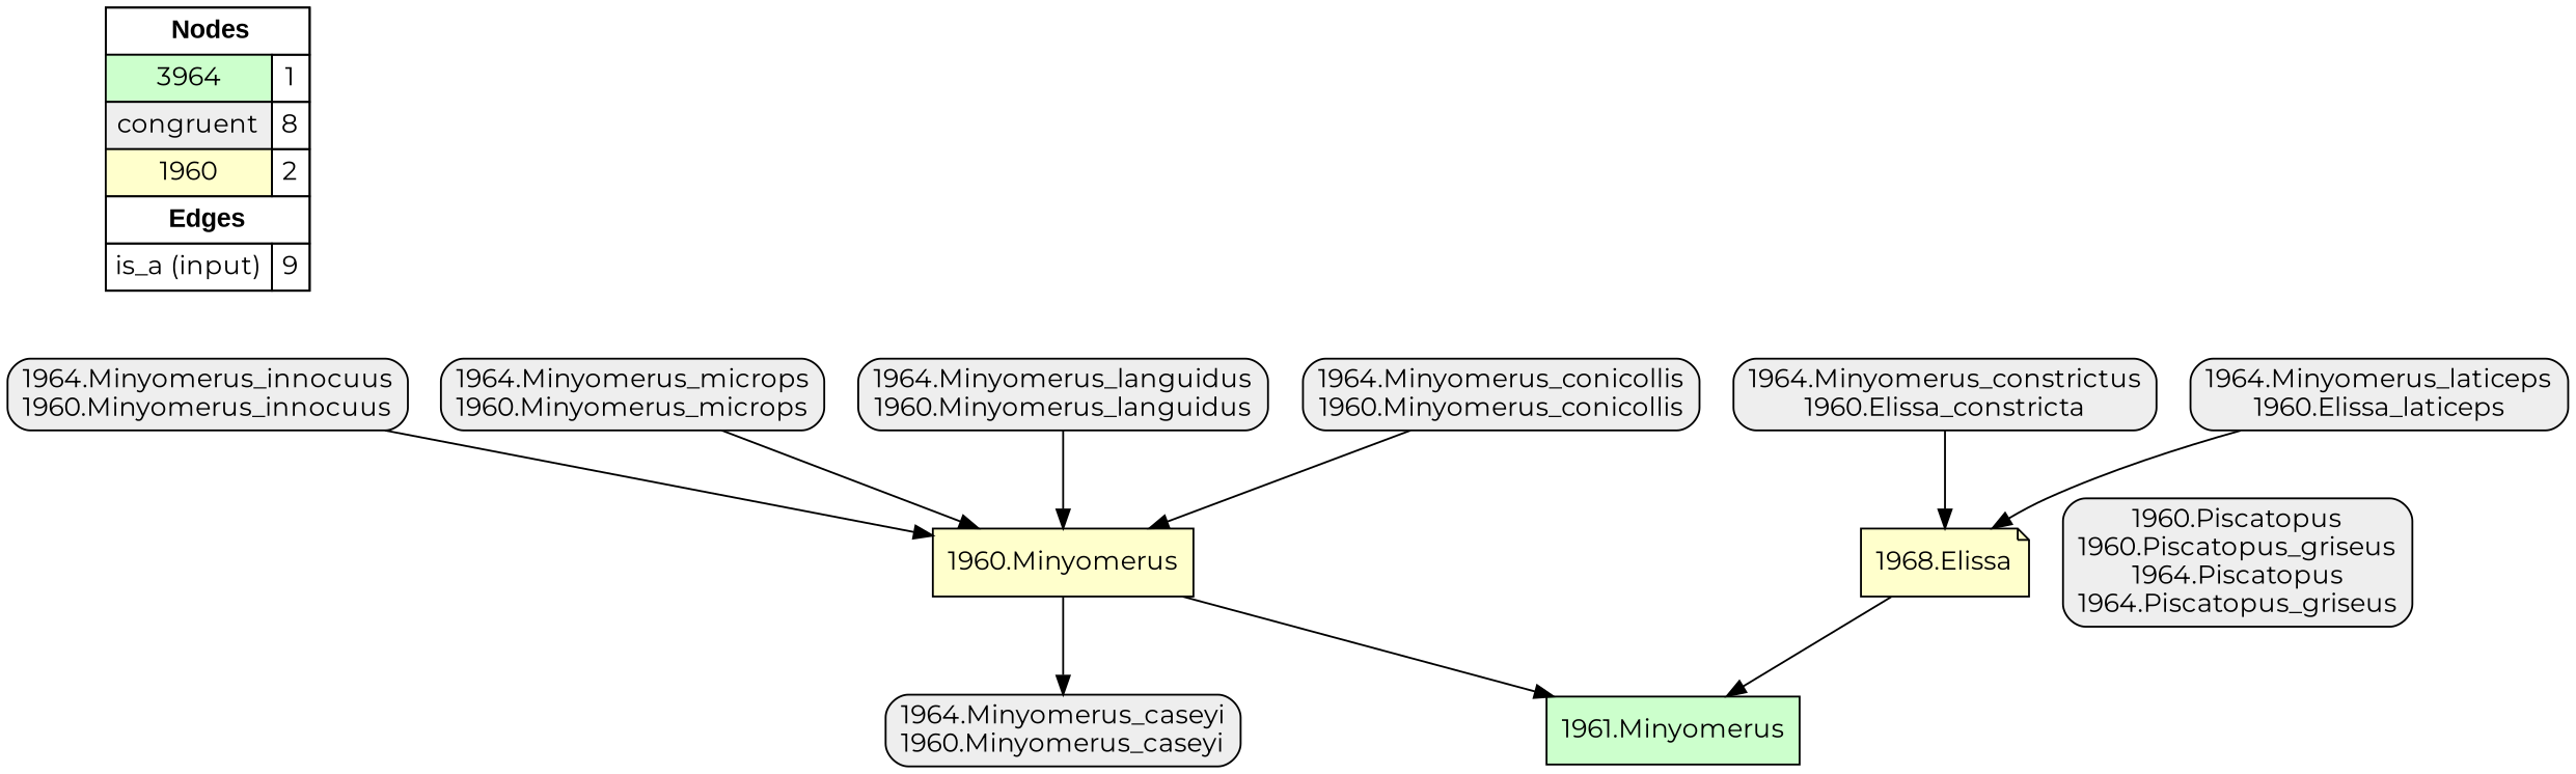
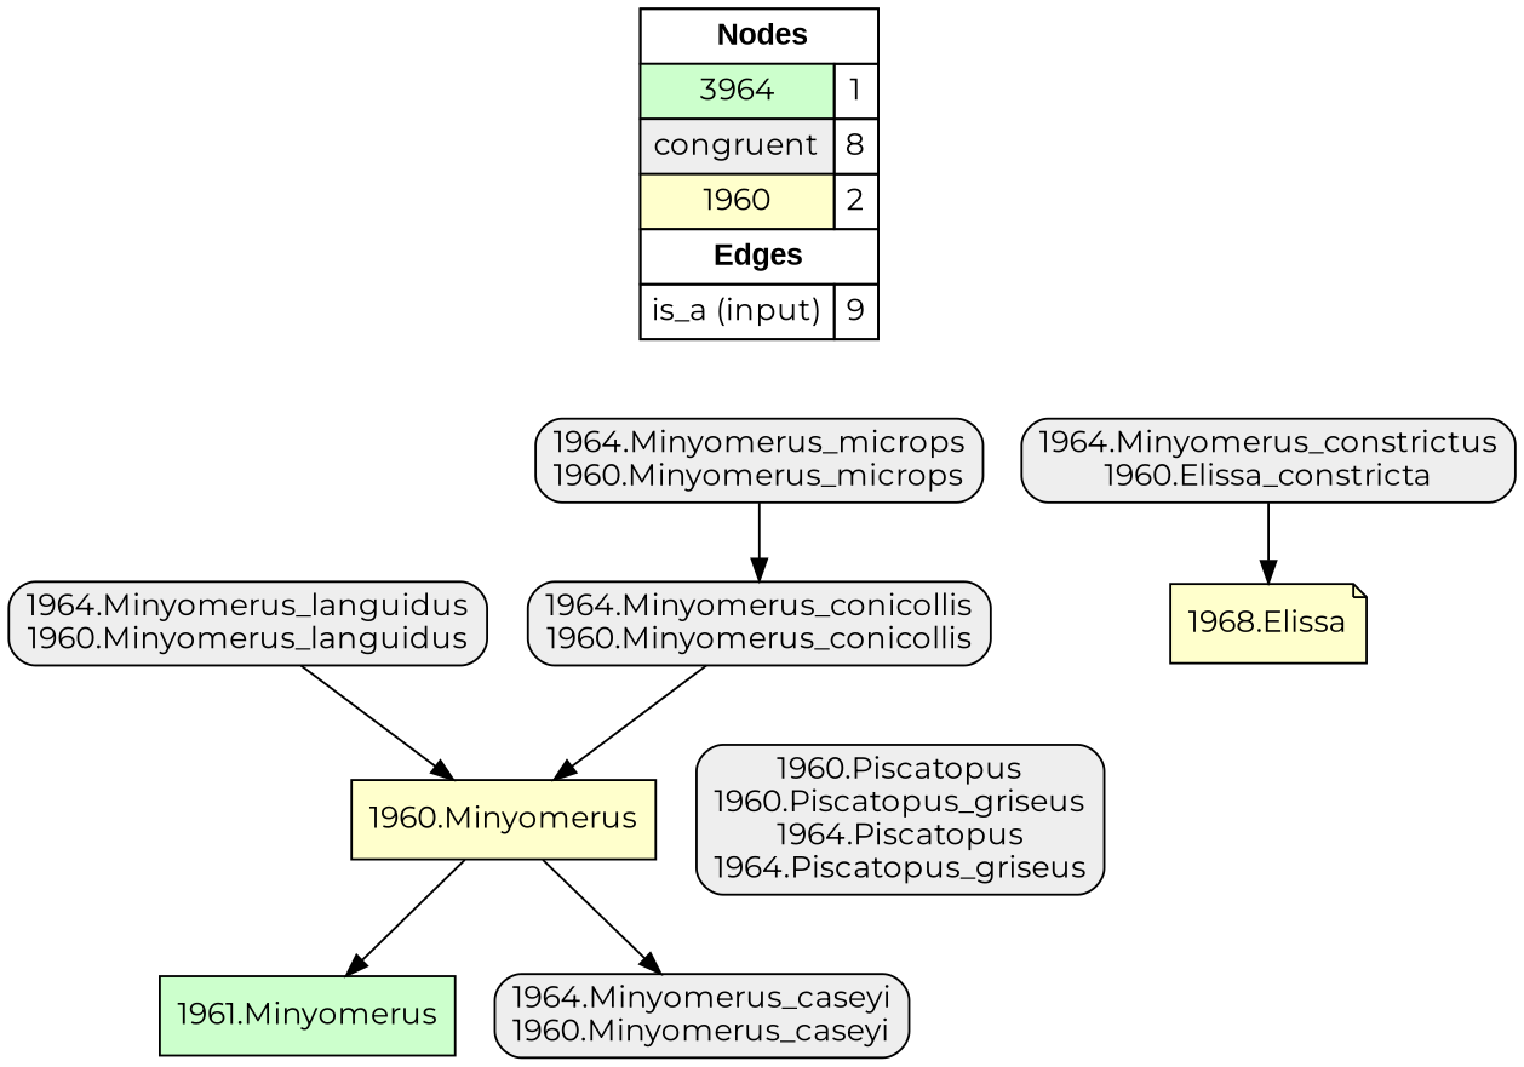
  digraph {
    fontname=Montserrat
    rankdir=TB
    node [fillcolor="#EEEEEE" fontname=Montserrat shape=box style="filled,rounded"]
    edge [arrowhead=normal color="#000000" constraint=true fontname=Montserrat penwidth=1 style=solid]
    n1 [fillcolor=white label=<   <TABLE BORDER="0" CELLBORDER="1" CELLSPACING="0" CELLPADDING="4">  <TR> <TD COLSPAN="2"><font face="Arial Black"> Nodes</font></TD> </TR>  <TR>   <TD bgcolor="#CCFFCC" fontname="helvetica">3964</TD>   <TD>1</TD>   </TR>  <TR>   <TD bgcolor="#EEEEEE" fontname="helvetica">congruent</TD>   <TD>8</TD>   </TR>  <TR>   <TD bgcolor="#FFFFCC" fontname="helvetica">1960</TD>   <TD>2</TD>   </TR>  <TR> <TD COLSPAN="2"><font face = "Arial Black"> Edges </font></TD> </TR>  <TR>   <TD><font color ="#000000">is_a (input)</font></TD><TD>9</TD> </TR> </TABLE>   > margin=0 style=filled]
    n2 [fillcolor="#CCFFCC" label="1961.Minyomerus" style=filled]
    "1960.Minyomerus" [fillcolor="#FFFFCC" style=filled]
-   "1964.Minyomerus_innocuus\n1960.Minyomerus_innocuus"
    "1964.Minyomerus_caseyi\n1960.Minyomerus_caseyi"
    "1960.Piscatopus\n1960.Piscatopus_griseus\n1964.Piscatopus\n1964.Piscatopus_griseus"
    "1964.Minyomerus_microps\n1960.Minyomerus_microps"
    "1964.Minyomerus_languidus\n1960.Minyomerus_languidus"
    "1964.Minyomerus_conicollis\n1960.Minyomerus_conicollis"
    n10 [fillcolor="#FFFFCC" label="1968.Elissa" shape=note style=filled]
    "1964.Minyomerus_constrictus\n1960.Elissa_constricta"
-   "1964.Minyomerus_laticeps\n1960.Elissa_laticeps"
    subgraph sub_1 {
      rank=source
      n1
    }
    "1960.Minyomerus" -> n2
    "1960.Minyomerus" -> "1964.Minyomerus_caseyi\n1960.Minyomerus_caseyi"
-   "1964.Minyomerus_innocuus\n1960.Minyomerus_innocuus" -> "1960.Minyomerus"
-   "1964.Minyomerus_microps\n1960.Minyomerus_microps" -> "1960.Minyomerus"
+   "1964.Minyomerus_microps\n1960.Minyomerus_microps" -> "1964.Minyomerus_conicollis\n1960.Minyomerus_conicollis"
    "1964.Minyomerus_languidus\n1960.Minyomerus_languidus" -> "1960.Minyomerus"
    "1964.Minyomerus_conicollis\n1960.Minyomerus_conicollis" -> "1960.Minyomerus"
-   n10 -> n2
    "1964.Minyomerus_constrictus\n1960.Elissa_constricta" -> n10
-   "1964.Minyomerus_laticeps\n1960.Elissa_laticeps" -> n10
  }
